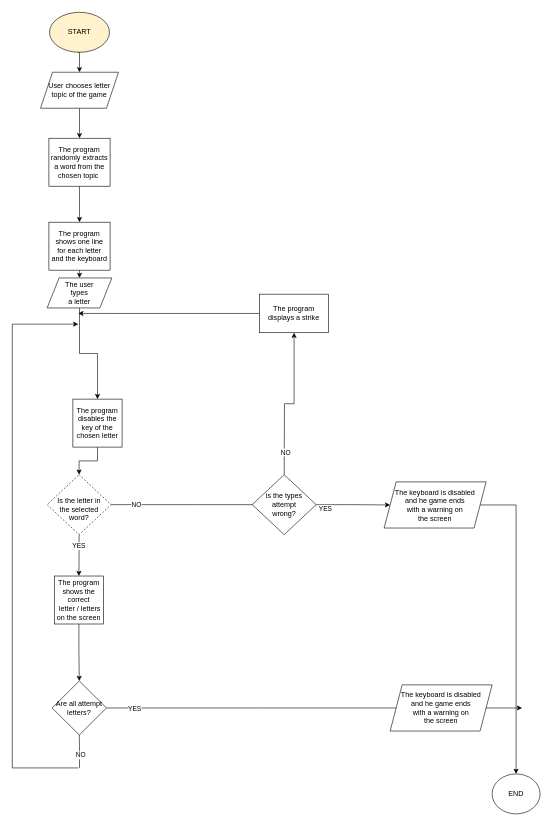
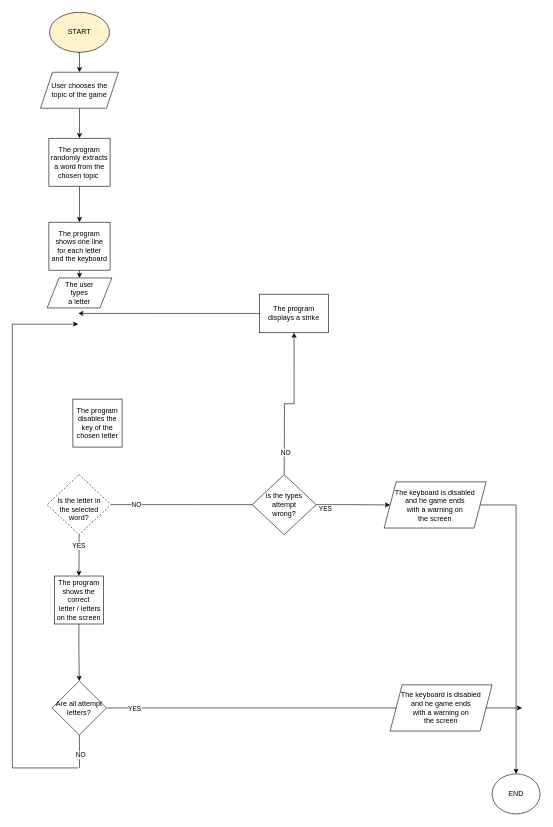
  <mxCell id="0" />
  <mxCell id="1" parent="0" />
  <mxCell id="2" style="edgeStyle=orthogonalEdgeStyle;rounded=0;orthogonalLoop=1;jettySize=auto;html=1;entryX=0.5;entryY=0;entryDx=0;entryDy=0;" parent="1" edge="1"><mxGeometry relative="1" as="geometry"><mxPoint x="129" y="86.67" as="sourcePoint" /><mxPoint x="132" y="120" as="targetPoint" /></mxGeometry></mxCell>
  <mxCell id="3" value="START" style="ellipse;whiteSpace=wrap;html=1;fillColor=#fff2cc;" parent="1" vertex="1"><mxGeometry x="82" y="20" width="100" height="66.67" as="geometry" /></mxCell>
  <mxCell id="4" style="edgeStyle=orthogonalEdgeStyle;rounded=0;orthogonalLoop=1;jettySize=auto;html=1;entryX=0.5;entryY=0;entryDx=0;entryDy=0;" parent="1" source="5" target="7" edge="1"><mxGeometry relative="1" as="geometry" /></mxCell>
  <mxCell id="5" value="The program randomly extracts a word from the chosen topic&amp;nbsp;" style="rounded=0;whiteSpace=wrap;html=1;" parent="1" vertex="1"><mxGeometry x="81" y="230" width="102" height="80" as="geometry" /></mxCell>
  <mxCell id="6" style="edgeStyle=orthogonalEdgeStyle;rounded=0;orthogonalLoop=1;jettySize=auto;html=1;entryX=0.5;entryY=0;entryDx=0;entryDy=0;exitX=0.5;exitY=1;exitDx=0;exitDy=0;" parent="1" source="7" target="9" edge="1"><mxGeometry relative="1" as="geometry"><mxPoint x="132" y="550" as="targetPoint" /><mxPoint x="132" y="500" as="sourcePoint" /></mxGeometry></mxCell>
  <mxCell id="7" value="The program shows one line &lt;br&gt;for each letter &lt;br&gt;and the keyboard" style="rounded=0;whiteSpace=wrap;html=1;" parent="1" vertex="1"><mxGeometry x="81" y="370" width="102" height="80" as="geometry" /></mxCell>
- <mxCell id="8" style="edgeStyle=orthogonalEdgeStyle;rounded=0;orthogonalLoop=1;jettySize=auto;html=1;entryX=0.5;entryY=0;entryDx=0;entryDy=0;" parent="1" source="34" target="15" edge="1"><mxGeometry relative="1" as="geometry" /></mxCell>
  <mxCell id="9" value="The user &lt;br&gt;types &lt;br&gt;a letter" style="shape=parallelogram;perimeter=parallelogramPerimeter;whiteSpace=wrap;html=1;fixedSize=1;" parent="1" vertex="1"><mxGeometry x="78" y="463" width="108" height="50" as="geometry" /></mxCell>
  <mxCell id="10" style="edgeStyle=orthogonalEdgeStyle;rounded=0;orthogonalLoop=1;jettySize=auto;html=1;entryX=0.5;entryY=0;entryDx=0;entryDy=0;" parent="1" source="11" target="5" edge="1"><mxGeometry relative="1" as="geometry" /></mxCell>
- <mxCell id="11" value="User chooses letter &lt;br&gt;topic of the game" style="shape=parallelogram;perimeter=parallelogramPerimeter;whiteSpace=wrap;html=1;fixedSize=1;" parent="1" vertex="1"><mxGeometry x="67" y="120" width="130" height="60" as="geometry" /></mxCell>
+ <mxCell id="11" value="User chooses the &lt;br&gt;topic of the game" style="shape=parallelogram;perimeter=parallelogramPerimeter;whiteSpace=wrap;html=1;fixedSize=1;" parent="1" vertex="1"><mxGeometry x="67" y="120" width="130" height="60" as="geometry" /></mxCell>
  <mxCell id="12" style="edgeStyle=orthogonalEdgeStyle;rounded=0;orthogonalLoop=1;jettySize=auto;html=1;entryX=0;entryY=0.5;entryDx=0;entryDy=0;" parent="1" source="15" edge="1"><mxGeometry relative="1" as="geometry"><mxPoint x="480" y="841" as="targetPoint" /></mxGeometry></mxCell>
  <mxCell id="13" value="NO" style="edgeLabel;html=1;align=center;verticalAlign=middle;resizable=0;points=[];" parent="12" vertex="1" connectable="0"><mxGeometry x="-0.713" relative="1" as="geometry"><mxPoint as="offset" /></mxGeometry></mxCell>
  <mxCell id="14" value="YES" style="edgeStyle=orthogonalEdgeStyle;rounded=0;orthogonalLoop=1;jettySize=auto;html=1;entryX=0.5;entryY=0;entryDx=0;entryDy=0;exitX=0.5;exitY=1;exitDx=0;exitDy=0;" parent="1" source="15" target="23" edge="1"><mxGeometry x="-0.452" relative="1" as="geometry"><mxPoint x="130" y="910" as="sourcePoint" /><mxPoint x="270" y="960" as="targetPoint" /><Array as="points" /><mxPoint as="offset" /></mxGeometry></mxCell>
  <mxCell id="15" value="&lt;br&gt;Is the letter in &lt;br&gt;the selected &lt;br&gt;word?" style="rhombus;whiteSpace=wrap;html=1;dashed=1;" parent="1" vertex="1"><mxGeometry x="78" y="791" width="106.66" height="100" as="geometry" /></mxCell>
  <mxCell id="16" style="edgeStyle=orthogonalEdgeStyle;rounded=0;orthogonalLoop=1;jettySize=auto;html=1;entryX=0.5;entryY=1;entryDx=0;entryDy=0;" parent="1" target="19" edge="1"><mxGeometry relative="1" as="geometry"><mxPoint x="473.333" y="791.003" as="sourcePoint" /></mxGeometry></mxCell>
  <mxCell id="17" value="NO" style="edgeLabel;html=1;align=center;verticalAlign=middle;resizable=0;points=[];" parent="16" vertex="1" connectable="0"><mxGeometry x="-0.701" y="-2" relative="1" as="geometry"><mxPoint as="offset" /></mxGeometry></mxCell>
  <mxCell id="18" style="edgeStyle=orthogonalEdgeStyle;rounded=0;orthogonalLoop=1;jettySize=auto;html=1;" parent="1" source="19" edge="1"><mxGeometry relative="1" as="geometry"><mxPoint x="130" y="522.155" as="targetPoint" /></mxGeometry></mxCell>
  <mxCell id="19" value="The program displays a strike" style="rounded=0;whiteSpace=wrap;html=1;" parent="1" vertex="1"><mxGeometry x="432.33" y="490" width="115" height="64.31" as="geometry" /></mxCell>
  <mxCell id="20" style="edgeStyle=orthogonalEdgeStyle;rounded=0;orthogonalLoop=1;jettySize=auto;html=1;entryX=0.5;entryY=0;entryDx=0;entryDy=0;" parent="1" source="21" target="29" edge="1"><mxGeometry relative="1" as="geometry" /></mxCell>
  <mxCell id="21" value="The keyboard is disabled&lt;br&gt;and he game ends &lt;br&gt;with a warning on &lt;br&gt;the&amp;nbsp;screen" style="shape=parallelogram;perimeter=parallelogramPerimeter;whiteSpace=wrap;html=1;fixedSize=1;" parent="1" vertex="1"><mxGeometry x="640" y="803" width="170" height="77" as="geometry" /></mxCell>
  <mxCell id="22" value="" style="edgeStyle=orthogonalEdgeStyle;rounded=0;orthogonalLoop=1;jettySize=auto;html=1;entryX=0.5;entryY=0;entryDx=0;entryDy=0;" parent="1" source="23" target="26" edge="1"><mxGeometry relative="1" as="geometry"><mxPoint x="131.2" y="1130.026" as="targetPoint" /></mxGeometry></mxCell>
  <mxCell id="23" value="The program shows the&lt;br&gt;correct&lt;br&gt;&amp;nbsp;letter / letters on the screen" style="rounded=0;whiteSpace=wrap;html=1;" parent="1" vertex="1"><mxGeometry x="90" y="960" width="82" height="80" as="geometry" /></mxCell>
  <mxCell id="24" style="edgeStyle=orthogonalEdgeStyle;rounded=0;orthogonalLoop=1;jettySize=auto;html=1;entryX=0;entryY=0.5;entryDx=0;entryDy=0;" parent="1" source="26" edge="1"><mxGeometry relative="1" as="geometry"><mxPoint x="690" y="1180" as="targetPoint" /></mxGeometry></mxCell>
  <mxCell id="25" value="YES" style="edgeLabel;html=1;align=center;verticalAlign=middle;resizable=0;points=[];" parent="24" vertex="1" connectable="0"><mxGeometry x="-0.822" relative="1" as="geometry"><mxPoint as="offset" /></mxGeometry></mxCell>
  <mxCell id="26" value="Are all attempt &lt;br&gt;letters?" style="rhombus;whiteSpace=wrap;html=1;" parent="1" vertex="1"><mxGeometry x="86.34" y="1135" width="90.66" height="90" as="geometry" /></mxCell>
  <mxCell id="27" value="" style="endArrow=none;html=1;" parent="1" edge="1"><mxGeometry width="50" height="50" relative="1" as="geometry"><mxPoint x="20" y="1280" as="sourcePoint" /><mxPoint x="20" y="540" as="targetPoint" /></mxGeometry></mxCell>
  <mxCell id="28" value="" style="endArrow=classic;html=1;" parent="1" edge="1"><mxGeometry width="50" height="50" relative="1" as="geometry"><mxPoint x="20" y="540" as="sourcePoint" /><mxPoint x="130" y="540" as="targetPoint" /></mxGeometry></mxCell>
  <mxCell id="29" value="END" style="ellipse;whiteSpace=wrap;html=1;" parent="1" vertex="1"><mxGeometry x="820" y="1290" width="80" height="66.67" as="geometry" /></mxCell>
  <mxCell id="30" value="" style="endArrow=classic;html=1;exitX=1;exitY=0.5;exitDx=0;exitDy=0;" parent="1" edge="1"><mxGeometry width="50" height="50" relative="1" as="geometry"><mxPoint x="800" y="1180" as="sourcePoint" /><mxPoint x="870" y="1180" as="targetPoint" /></mxGeometry></mxCell>
  <mxCell id="31" value="" style="endArrow=none;html=1;" parent="1" edge="1"><mxGeometry width="50" height="50" relative="1" as="geometry"><mxPoint x="20" y="1280" as="sourcePoint" /><mxPoint x="130" y="1280" as="targetPoint" /></mxGeometry></mxCell>
  <mxCell id="32" value="" style="endArrow=none;html=1;entryX=0.5;entryY=1;entryDx=0;entryDy=0;" parent="1" edge="1"><mxGeometry width="50" height="50" relative="1" as="geometry"><mxPoint x="132" y="1280" as="sourcePoint" /><mxPoint x="131.67" y="1225" as="targetPoint" /><Array as="points"><mxPoint x="132" y="1250" /><mxPoint x="132" y="1240" /></Array></mxGeometry></mxCell>
  <mxCell id="33" value="NO" style="edgeLabel;html=1;align=center;verticalAlign=middle;resizable=0;points=[];" parent="32" vertex="1" connectable="0"><mxGeometry x="-0.185" y="-1" relative="1" as="geometry"><mxPoint as="offset" /></mxGeometry></mxCell>
  <mxCell id="34" value="The program disables the key of the chosen letter" style="rounded=0;whiteSpace=wrap;html=1;" parent="1" vertex="1"><mxGeometry x="121" y="665" width="82" height="80" as="geometry" /></mxCell>
- <mxCell id="35" style="edgeStyle=orthogonalEdgeStyle;rounded=0;orthogonalLoop=1;jettySize=auto;html=1;entryX=0.5;entryY=0;entryDx=0;entryDy=0;" edge="1" parent="1" source="9" target="34"><mxGeometry relative="1" as="geometry"><mxPoint x="132" y="618" as="sourcePoint" /><mxPoint x="131.33" y="791" as="targetPoint" /></mxGeometry></mxCell>
  <mxCell id="36" value="" style="edgeStyle=orthogonalEdgeStyle;rounded=0;orthogonalLoop=1;jettySize=auto;html=1;" edge="1" parent="1" source="38" target="21"><mxGeometry relative="1" as="geometry" /></mxCell>
  <mxCell id="37" value="YES" style="edgeLabel;html=1;align=center;verticalAlign=middle;resizable=0;points=[];" vertex="1" connectable="0" parent="36"><mxGeometry x="-0.721" y="-7" relative="1" as="geometry"><mxPoint x="-2" y="-1" as="offset" /></mxGeometry></mxCell>
  <mxCell id="38" value="is the types &lt;br&gt;attempt &lt;br&gt;wrong?" style="rhombus;whiteSpace=wrap;html=1;" vertex="1" parent="1"><mxGeometry x="420" y="791" width="106.66" height="100" as="geometry" /></mxCell>
  <mxCell id="39" value="The keyboard is disabled&lt;br&gt;and he game ends &lt;br&gt;with a warning on &lt;br&gt;the&amp;nbsp;screen" style="shape=parallelogram;perimeter=parallelogramPerimeter;whiteSpace=wrap;html=1;fixedSize=1;" vertex="1" parent="1"><mxGeometry x="650" y="1141.5" width="170" height="77" as="geometry" /></mxCell>
